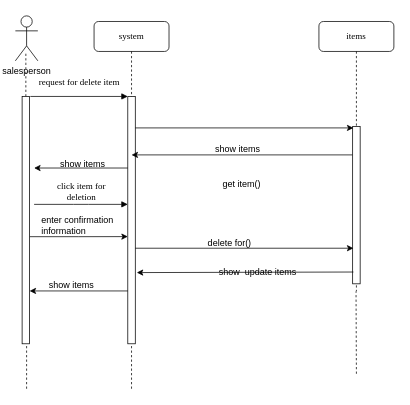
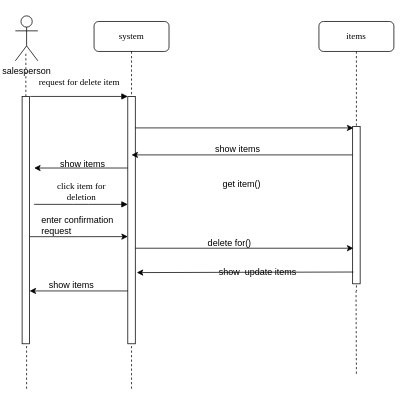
  <mxCell id="0" />
  <mxCell id="1" parent="0" />
  <mxCell id="2" value="system" style="shape=umlLifeline;perimeter=lifelinePerimeter;whiteSpace=wrap;html=1;container=1;collapsible=0;recursiveResize=0;outlineConnect=0;rounded=1;shadow=0;comic=0;labelBackgroundColor=none;strokeColor=#000000;strokeWidth=1;fillColor=#FFFFFF;fontFamily=Verdana;fontSize=12;fontColor=#000000;align=center;" parent="1" vertex="1"><mxGeometry x="125" y="28" width="100" height="430" as="geometry" /></mxCell>
  <mxCell id="3" value="" style="html=1;points=[];perimeter=orthogonalPerimeter;rounded=0;shadow=0;comic=0;labelBackgroundColor=none;strokeColor=#000000;strokeWidth=1;fillColor=#FFFFFF;fontFamily=Verdana;fontSize=12;fontColor=#000000;align=center;" parent="2" vertex="1"><mxGeometry x="45" y="100" width="10" height="330" as="geometry" /></mxCell>
  <mxCell id="4" value="items" style="shape=umlLifeline;perimeter=lifelinePerimeter;whiteSpace=wrap;html=1;container=1;collapsible=0;recursiveResize=0;outlineConnect=0;rounded=1;shadow=0;comic=0;labelBackgroundColor=none;strokeColor=#000000;strokeWidth=1;fillColor=#FFFFFF;fontFamily=Verdana;fontSize=12;fontColor=#000000;align=center;" parent="1" vertex="1"><mxGeometry x="425" y="28" width="100" height="360" as="geometry" /></mxCell>
  <mxCell id="5" style="edgeStyle=orthogonalEdgeStyle;rounded=0;orthogonalLoop=1;jettySize=auto;html=1;" parent="1" edge="1"><mxGeometry relative="1" as="geometry"><mxPoint x="175" y="206" as="targetPoint" /><mxPoint x="470" y="206" as="sourcePoint" /></mxGeometry></mxCell>
  <mxCell id="6" value="" style="html=1;points=[];perimeter=orthogonalPerimeter;rounded=0;shadow=0;comic=0;labelBackgroundColor=none;strokeColor=#000000;strokeWidth=1;fillColor=#FFFFFF;fontFamily=Verdana;fontSize=12;fontColor=#000000;align=center;" parent="1" vertex="1"><mxGeometry x="470" y="168" width="10" height="210" as="geometry" /></mxCell>
  <mxCell id="7" value="request for delete item" style="html=1;verticalAlign=bottom;endArrow=block;entryX=0;entryY=0;labelBackgroundColor=none;fontFamily=Verdana;fontSize=12;edgeStyle=elbowEdgeStyle;elbow=vertical;" parent="1" target="3" edge="1"><mxGeometry y="10" relative="1" as="geometry"><mxPoint x="40" y="128" as="sourcePoint" /><mxPoint as="offset" /></mxGeometry></mxCell>
  <mxCell id="8" style="edgeStyle=orthogonalEdgeStyle;rounded=0;orthogonalLoop=1;jettySize=auto;html=1;exitX=0.1;exitY=0.925;exitDx=0;exitDy=0;exitPerimeter=0;" parent="1" source="6" edge="1"><mxGeometry relative="1" as="geometry"><mxPoint x="182" y="363" as="targetPoint" /><mxPoint x="465" y="318" as="sourcePoint" /><Array as="points"><mxPoint x="471" y="363" /></Array></mxGeometry></mxCell>
  <mxCell id="9" value="salesperson" style="shape=umlActor;verticalLabelPosition=bottom;labelBackgroundColor=#ffffff;verticalAlign=top;html=1;outlineConnect=0;" parent="1" vertex="1"><mxGeometry x="20" y="20.5" width="30" height="60" as="geometry" /></mxCell>
  <mxCell id="10" value="" style="endArrow=none;dashed=1;html=1;" parent="1" source="12" edge="1"><mxGeometry width="50" height="50" relative="1" as="geometry"><mxPoint x="40" y="438" as="sourcePoint" /><mxPoint x="34" y="68" as="targetPoint" /><Array as="points"><mxPoint x="34" y="88" /></Array></mxGeometry></mxCell>
  <mxCell id="11" style="edgeStyle=orthogonalEdgeStyle;rounded=0;orthogonalLoop=1;jettySize=auto;html=1;entryX=-0.1;entryY=0.739;entryDx=0;entryDy=0;entryPerimeter=0;exitX=1;exitY=0.567;exitDx=0;exitDy=0;exitPerimeter=0;" parent="1" edge="1" source="12"><mxGeometry relative="1" as="geometry"><mxPoint x="44" y="382" as="sourcePoint" /><mxPoint x="170" y="315" as="targetPoint" /><Array as="points" /></mxGeometry></mxCell>
  <mxCell id="12" value="" style="html=1;points=[];perimeter=orthogonalPerimeter;rounded=0;shadow=0;comic=0;labelBackgroundColor=none;strokeColor=#000000;strokeWidth=1;fillColor=#FFFFFF;fontFamily=Verdana;fontSize=12;fontColor=#000000;align=center;" parent="1" vertex="1"><mxGeometry x="29" y="128" width="10" height="330" as="geometry" /></mxCell>
  <mxCell id="13" value="&lt;div&gt;click item for &lt;br&gt;&lt;/div&gt;&lt;div&gt;deletion&lt;/div&gt;" style="html=1;verticalAlign=bottom;endArrow=block;entryX=0;entryY=0;labelBackgroundColor=none;fontFamily=Verdana;fontSize=12;edgeStyle=elbowEdgeStyle;elbow=vertical;" parent="1" edge="1"><mxGeometry relative="1" as="geometry"><mxPoint x="45" y="272" as="sourcePoint" /><mxPoint x="170" y="272" as="targetPoint" /><mxPoint as="offset" /></mxGeometry></mxCell>
  <mxCell id="14" style="edgeStyle=orthogonalEdgeStyle;rounded=0;orthogonalLoop=1;jettySize=auto;html=1;entryX=0.1;entryY=0.417;entryDx=0;entryDy=0;entryPerimeter=0;" parent="1" edge="1"><mxGeometry relative="1" as="geometry"><mxPoint x="180" y="170" as="sourcePoint" /><mxPoint x="471" y="170" as="targetPoint" /></mxGeometry></mxCell>
  <mxCell id="15" value="get item()" style="text;html=1;resizable=0;points=[];autosize=1;align=left;verticalAlign=top;spacingTop=-4;" parent="1" vertex="1"><mxGeometry x="295" y="234.5" width="70" height="20" as="geometry" /></mxCell>
  <mxCell id="16" value="show items" style="text;html=1;resizable=0;points=[];autosize=1;align=left;verticalAlign=top;spacingTop=-4;" parent="1" vertex="1"><mxGeometry x="285" y="188" width="80" height="20" as="geometry" /></mxCell>
- <mxCell id="17" value="&lt;div&gt;enter confirmation &lt;br&gt;&lt;/div&gt;&lt;div&gt;information&lt;/div&gt;" style="text;html=1;resizable=0;points=[];autosize=1;align=left;verticalAlign=top;spacingTop=-4;" parent="1" vertex="1"><mxGeometry x="52.5" y="284" width="110" height="30" as="geometry" /></mxCell>
+ <mxCell id="17" value="&lt;div&gt;enter confirmation &lt;br&gt;&lt;/div&gt;&lt;div&gt;request&lt;/div&gt;" style="text;html=1;resizable=0;points=[];autosize=1;align=left;verticalAlign=top;spacingTop=-4;" parent="1" vertex="1"><mxGeometry x="52.5" y="284" width="110" height="30" as="geometry" /></mxCell>
  <mxCell id="18" value="show&amp;nbsp; update items" style="text;html=1;resizable=0;points=[];autosize=1;align=left;verticalAlign=top;spacingTop=-4;" parent="1" vertex="1"><mxGeometry x="290" y="353" width="120" height="20" as="geometry" /></mxCell>
  <mxCell id="19" style="edgeStyle=orthogonalEdgeStyle;rounded=0;orthogonalLoop=1;jettySize=auto;html=1;entryX=0.1;entryY=0.417;entryDx=0;entryDy=0;entryPerimeter=0;" parent="1" edge="1"><mxGeometry relative="1" as="geometry"><mxPoint x="180" y="330.5" as="sourcePoint" /><mxPoint x="471" y="330.5" as="targetPoint" /></mxGeometry></mxCell>
  <mxCell id="20" value="delete for()" style="text;html=1;resizable=0;points=[];autosize=1;align=left;verticalAlign=top;spacingTop=-4;" parent="1" vertex="1"><mxGeometry x="275" y="314" width="80" height="20" as="geometry" /></mxCell>
  <mxCell id="21" value="" style="endArrow=classic;html=1;" parent="1" target="12" edge="1"><mxGeometry width="50" height="50" relative="1" as="geometry"><mxPoint x="170" y="387.5" as="sourcePoint" /><mxPoint x="80" y="387.5" as="targetPoint" /></mxGeometry></mxCell>
  <mxCell id="22" value="show items" style="text;html=1;resizable=0;points=[];autosize=1;align=left;verticalAlign=top;spacingTop=-4;" parent="1" vertex="1"><mxGeometry x="63" y="370" width="80" height="20" as="geometry" /></mxCell>
  <mxCell id="23" value="" style="endArrow=classic;html=1;" parent="1" edge="1"><mxGeometry width="50" height="50" relative="1" as="geometry"><mxPoint x="170" y="223.5" as="sourcePoint" /><mxPoint x="45" y="223.5" as="targetPoint" /></mxGeometry></mxCell>
  <mxCell id="24" value="show items" style="text;html=1;resizable=0;points=[];autosize=1;align=left;verticalAlign=top;spacingTop=-4;" parent="1" vertex="1"><mxGeometry x="78" y="208" width="80" height="20" as="geometry" /></mxCell>
  <mxCell id="25" value="" style="endArrow=none;dashed=1;html=1;" edge="1" parent="1" target="4"><mxGeometry width="50" height="50" relative="1" as="geometry"><mxPoint x="475" y="498" as="sourcePoint" /><mxPoint x="55" y="478" as="targetPoint" /></mxGeometry></mxCell>
  <mxCell id="26" value="" style="endArrow=none;dashed=1;html=1;entryX=0.6;entryY=1.003;entryDx=0;entryDy=0;entryPerimeter=0;" edge="1" parent="1" target="12"><mxGeometry width="50" height="50" relative="1" as="geometry"><mxPoint x="35" y="518" as="sourcePoint" /><mxPoint x="35" y="468" as="targetPoint" /></mxGeometry></mxCell>
  <mxCell id="27" value="" style="endArrow=none;dashed=1;html=1;" edge="1" parent="1"><mxGeometry width="50" height="50" relative="1" as="geometry"><mxPoint x="175" y="518" as="sourcePoint" /><mxPoint x="175" y="458" as="targetPoint" /></mxGeometry></mxCell>
